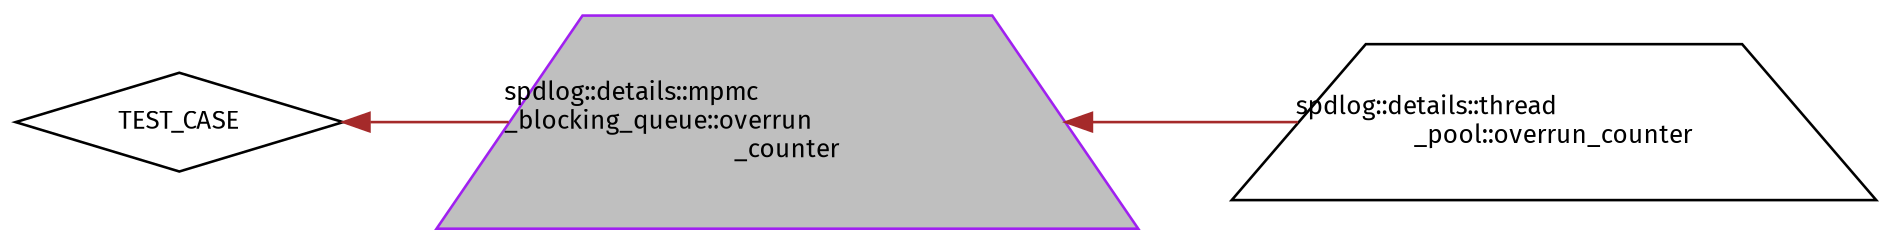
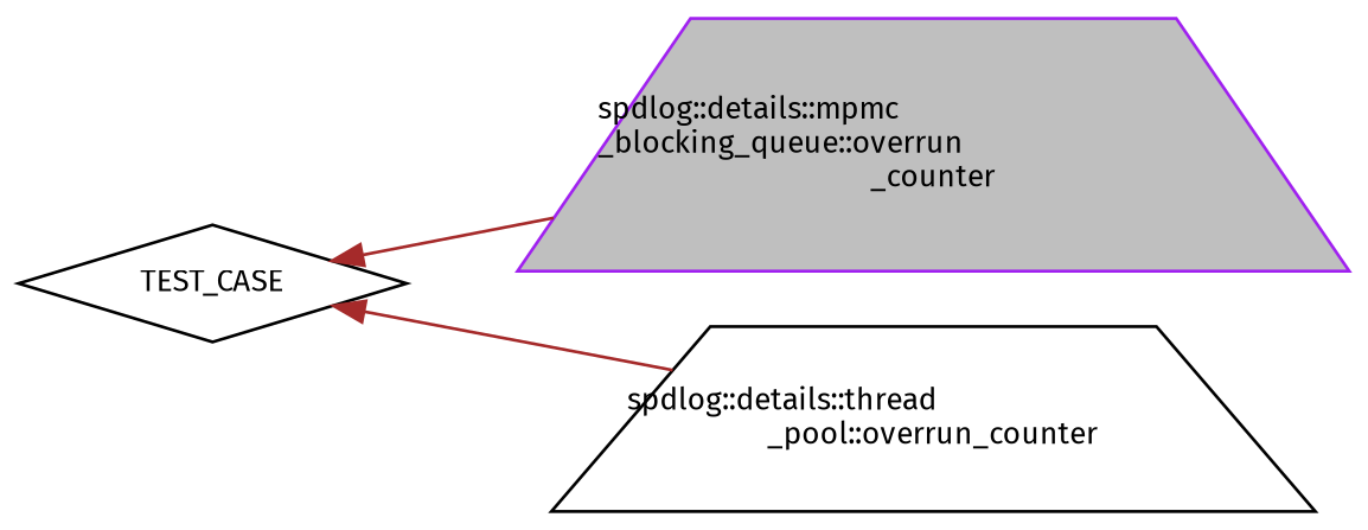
  digraph {
    fontname="Fira Sans"
    rankdir=LR
    node [color=black fillcolor=white fontname="Fira Sans" fontsize=10 shape=trapezium style=filled]
    edge [color=brown dir=back fontname="Fira Sans" fontsize=10 labelfontname=Helvetica labelfontsize=10 style=solid]
    n1 [color=purple fillcolor=grey75 fontcolor=black height=0.2 label="spdlog::details::mpmc\l_blocking_queue::overrun\l_counter" width=0.4]
    n2 [height=0.2 label="spdlog::details::thread\l_pool::overrun_counter" width=0.4]
    n3 [height=0.2 label=TEST_CASE shape=diamond width=0.4]
-   n1 -> n2
+   n3 -> n2
    n3 -> n1
  }
